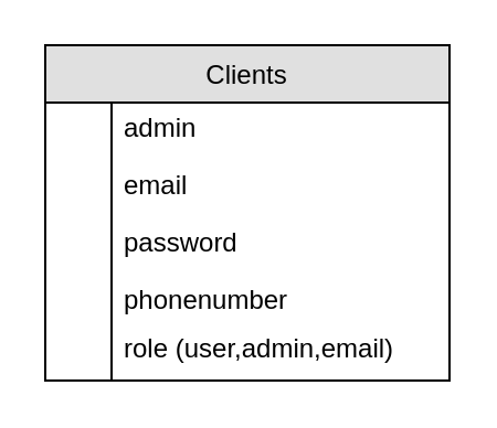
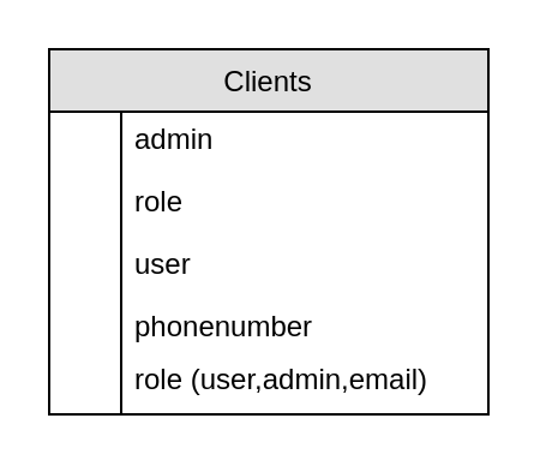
  <mxCell id="0" />
  <mxCell id="1" parent="0" />
  <mxCell id="2" value="Clients" style="swimlane;fontStyle=0;childLayout=stackLayout;horizontal=1;startSize=26;fillColor=#e0e0e0;horizontalStack=0;resizeParent=1;resizeLast=0;collapsible=1;marginBottom=0;swimlaneFillColor=#ffffff;align=center;" parent="1" vertex="1"><mxGeometry x="20" y="20" width="183" height="152" as="geometry" /></mxCell>
  <mxCell id="3" value="admin" style="shape=partialRectangle;top=0;left=0;right=0;bottom=0;align=left;verticalAlign=top;spacingTop=-2;fillColor=none;spacingLeft=34;spacingRight=4;overflow=hidden;rotatable=0;points=[[0,0.5],[1,0.5]];portConstraint=eastwest;dropTarget=0;" parent="2" vertex="1"><mxGeometry y="26" width="183" height="26" as="geometry" /></mxCell>
  <mxCell id="4" value="" style="shape=partialRectangle;top=0;left=0;bottom=0;fillColor=none;align=left;verticalAlign=middle;spacingLeft=4;spacingRight=4;overflow=hidden;rotatable=0;points=[];portConstraint=eastwest;part=1;" parent="3" vertex="1" connectable="0"><mxGeometry width="30" height="26" as="geometry" /></mxCell>
- <mxCell id="5" value="email" style="shape=partialRectangle;top=0;left=0;right=0;bottom=0;align=left;verticalAlign=top;spacingTop=-2;fillColor=none;spacingLeft=34;spacingRight=4;overflow=hidden;rotatable=0;points=[[0,0.5],[1,0.5]];portConstraint=eastwest;dropTarget=0;" parent="2" vertex="1"><mxGeometry y="52" width="183" height="26" as="geometry" /></mxCell>
+ <mxCell id="5" value="role" style="shape=partialRectangle;top=0;left=0;right=0;bottom=0;align=left;verticalAlign=top;spacingTop=-2;fillColor=none;spacingLeft=34;spacingRight=4;overflow=hidden;rotatable=0;points=[[0,0.5],[1,0.5]];portConstraint=eastwest;dropTarget=0;" parent="2" vertex="1"><mxGeometry y="52" width="183" height="26" as="geometry" /></mxCell>
  <mxCell id="6" value="" style="shape=partialRectangle;top=0;left=0;bottom=0;fillColor=none;align=left;verticalAlign=middle;spacingLeft=4;spacingRight=4;overflow=hidden;rotatable=0;points=[];portConstraint=eastwest;part=1;" parent="5" vertex="1" connectable="0"><mxGeometry width="30" height="26" as="geometry" /></mxCell>
- <mxCell id="7" value="password" style="shape=partialRectangle;top=0;left=0;right=0;bottom=0;align=left;verticalAlign=top;spacingTop=-2;fillColor=none;spacingLeft=34;spacingRight=4;overflow=hidden;rotatable=0;points=[[0,0.5],[1,0.5]];portConstraint=eastwest;dropTarget=0;" parent="2" vertex="1"><mxGeometry y="78" width="183" height="26" as="geometry" /></mxCell>
+ <mxCell id="7" value="user" style="shape=partialRectangle;top=0;left=0;right=0;bottom=0;align=left;verticalAlign=top;spacingTop=-2;fillColor=none;spacingLeft=34;spacingRight=4;overflow=hidden;rotatable=0;points=[[0,0.5],[1,0.5]];portConstraint=eastwest;dropTarget=0;" parent="2" vertex="1"><mxGeometry y="78" width="183" height="26" as="geometry" /></mxCell>
  <mxCell id="8" value="" style="shape=partialRectangle;top=0;left=0;bottom=0;fillColor=none;align=left;verticalAlign=middle;spacingLeft=4;spacingRight=4;overflow=hidden;rotatable=0;points=[];portConstraint=eastwest;part=1;" parent="7" vertex="1" connectable="0"><mxGeometry width="30" height="26" as="geometry" /></mxCell>
  <mxCell id="9" value="phonenumber" style="shape=partialRectangle;top=0;left=0;right=0;bottom=0;align=left;verticalAlign=top;spacingTop=-2;fillColor=none;spacingLeft=34;spacingRight=4;overflow=hidden;rotatable=0;points=[[0,0.5],[1,0.5]];portConstraint=eastwest;dropTarget=0;" parent="2" vertex="1"><mxGeometry y="104" width="183" height="22" as="geometry" /></mxCell>
  <mxCell id="10" value="" style="shape=partialRectangle;top=0;left=0;bottom=0;fillColor=none;align=left;verticalAlign=middle;spacingLeft=4;spacingRight=4;overflow=hidden;rotatable=0;points=[];portConstraint=eastwest;part=1;" parent="9" vertex="1" connectable="0"><mxGeometry width="30" height="22" as="geometry" /></mxCell>
  <mxCell id="11" value="role (user,admin,email)" style="shape=partialRectangle;top=0;left=0;right=0;bottom=0;align=left;verticalAlign=top;spacingTop=-2;fillColor=none;spacingLeft=34;spacingRight=4;overflow=hidden;rotatable=0;points=[[0,0.5],[1,0.5]];portConstraint=eastwest;dropTarget=0;" vertex="1" parent="2"><mxGeometry y="126" width="183" height="26" as="geometry" /></mxCell>
  <mxCell id="12" value="" style="shape=partialRectangle;top=0;left=0;bottom=0;fillColor=none;align=left;verticalAlign=middle;spacingLeft=4;spacingRight=4;overflow=hidden;rotatable=0;points=[];portConstraint=eastwest;part=1;" vertex="1" connectable="0" parent="11"><mxGeometry width="30" height="26" as="geometry" /></mxCell>
